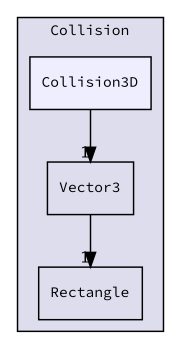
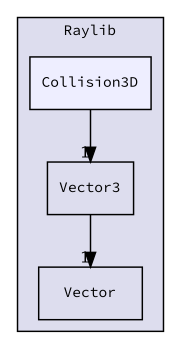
  digraph {
    compound=true
    fontname="Source Code Pro"
    node [fontname="Source Code Pro" fontsize=10 shape=box]
    edge [fontname="Source Code Pro" headlabel=1 labeldistance=1.5 labelfontname=Helvetica labelfontsize=10]
-   n1 [label=Rectangle]
+   n1 [label=Vector]
    n2 [label=Vector3]
    n3 [fillcolor="#eeeeff" label=Collision3D pencolor=black style=filled]
    subgraph cluster_1 {
      bgcolor="#ddddee"
      fontsize=10
-     label=Collision
+     label=Raylib
      pencolor=black
      n1
      n2
      n3
    }
    n2 -> n1
    n3 -> n2
  }
